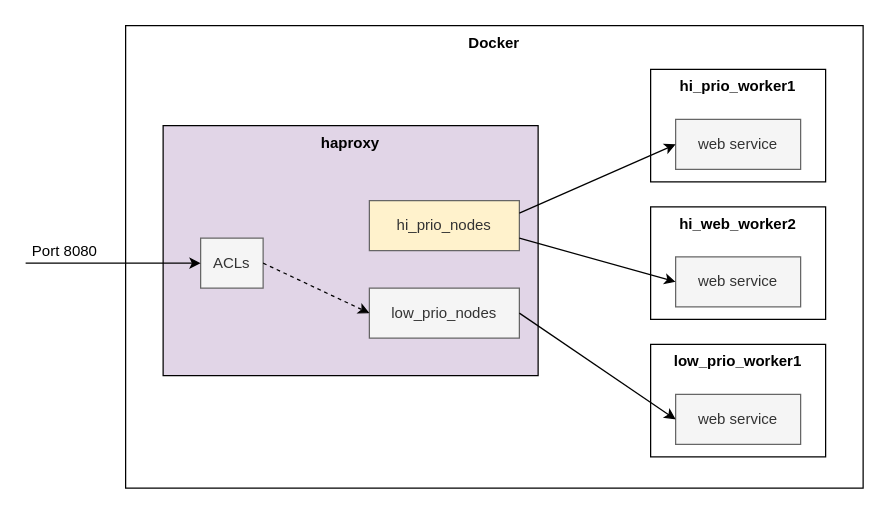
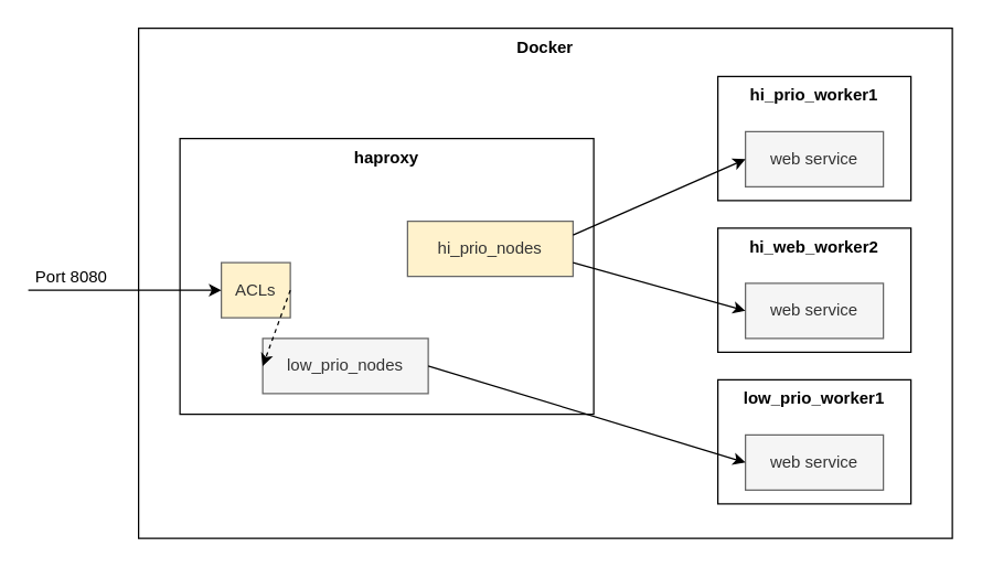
  <mxCell id="0" />
  <mxCell id="1" parent="0" />
  <mxCell id="2" value="&lt;b&gt;Docker&lt;/b&gt;" style="rounded=0;whiteSpace=wrap;html=1;shadow=0;comic=0;fillColor=none;verticalAlign=top;" vertex="1" parent="1"><mxGeometry x="100" y="20" width="590" height="370" as="geometry" /></mxCell>
- <mxCell id="3" value="&lt;b&gt;haproxy&lt;/b&gt;" style="rounded=0;whiteSpace=wrap;html=1;horizontal=1;labelPosition=center;verticalLabelPosition=middle;align=center;verticalAlign=top;shadow=0;comic=0;fillColor=#e1d5e7;" vertex="1" parent="1"><mxGeometry x="130" y="100" width="300" height="200" as="geometry" /></mxCell>
+ <mxCell id="3" value="&lt;b&gt;haproxy&lt;/b&gt;" style="rounded=0;whiteSpace=wrap;html=1;horizontal=1;labelPosition=center;verticalLabelPosition=middle;align=center;verticalAlign=top;shadow=0;comic=0;" vertex="1" parent="1"><mxGeometry x="130" y="100" width="300" height="200" as="geometry" /></mxCell>
  <mxCell id="4" value="hi_prio_nodes" style="rounded=0;whiteSpace=wrap;html=1;comic=0;fillColor=#fff2cc;strokeColor=#666666;fontColor=#333333;" vertex="1" parent="1"><mxGeometry x="295" y="160" width="120" height="40" as="geometry" /></mxCell>
- <mxCell id="5" value="low_prio_nodes" style="rounded=0;whiteSpace=wrap;html=1;comic=0;fillColor=#f5f5f5;strokeColor=#666666;fontColor=#333333;" vertex="1" parent="1"><mxGeometry x="295" y="230" width="120" height="40" as="geometry" /></mxCell>
- <mxCell id="6" value="ACLs" style="rounded=0;whiteSpace=wrap;html=1;comic=0;fillColor=#f5f5f5;strokeColor=#666666;fontColor=#333333;" vertex="1" parent="1"><mxGeometry x="160" y="190" width="50" height="40" as="geometry" /></mxCell>
+ <mxCell id="5" value="low_prio_nodes" style="rounded=0;whiteSpace=wrap;html=1;comic=0;fillColor=#f5f5f5;strokeColor=#666666;fontColor=#333333;" vertex="1" parent="1"><mxGeometry x="190" y="245" width="120" height="40" as="geometry" /></mxCell>
+ <mxCell id="6" value="ACLs" style="rounded=0;whiteSpace=wrap;html=1;comic=0;fillColor=#fff2cc;strokeColor=#666666;fontColor=#333333;" vertex="1" parent="1"><mxGeometry x="160" y="190" width="50" height="40" as="geometry" /></mxCell>
  <mxCell id="7" value="" style="rounded=0;orthogonalLoop=1;jettySize=auto;html=1;entryX=0;entryY=0.5;entryDx=0;entryDy=0;exitX=1;exitY=0.5;exitDx=0;exitDy=0;comic=0;dashed=1;" edge="1" parent="1" source="6" target="5"><mxGeometry relative="1" as="geometry"><mxPoint x="270" y="220" as="sourcePoint" /><mxPoint x="305" y="190" as="targetPoint" /></mxGeometry></mxCell>
  <mxCell id="8" style="edgeStyle=none;rounded=0;orthogonalLoop=1;jettySize=auto;html=1;exitX=0;exitY=0.5;exitDx=0;exitDy=0;comic=0;" edge="1" parent="1" source="3" target="3"><mxGeometry relative="1" as="geometry" /></mxCell>
  <mxCell id="9" value="" style="rounded=0;orthogonalLoop=1;jettySize=auto;html=1;entryX=0;entryY=0.5;entryDx=0;entryDy=0;comic=0;" edge="1" parent="1" target="6"><mxGeometry relative="1" as="geometry"><mxPoint x="20" y="210" as="sourcePoint" /><mxPoint x="195" y="260" as="targetPoint" /></mxGeometry></mxCell>
  <mxCell id="10" value="Port 8080" style="text;html=1;align=center;verticalAlign=middle;resizable=0;points=[];labelBackgroundColor=#ffffff;" vertex="1" connectable="0" parent="9"><mxGeometry x="-0.083" y="1" relative="1" as="geometry"><mxPoint x="-34" y="-9" as="offset" /></mxGeometry></mxCell>
  <mxCell id="11" value="&lt;b&gt;hi_prio_worker1&lt;/b&gt;" style="rounded=0;whiteSpace=wrap;html=1;comic=0;verticalAlign=top;" vertex="1" parent="1"><mxGeometry x="520" y="55" width="140" height="90" as="geometry" /></mxCell>
  <mxCell id="12" value="web service" style="rounded=0;whiteSpace=wrap;html=1;comic=0;fillColor=#f5f5f5;strokeColor=#666666;fontColor=#333333;" vertex="1" parent="1"><mxGeometry x="540" y="95" width="100" height="40" as="geometry" /></mxCell>
  <mxCell id="13" value="&lt;b&gt;hi_web_worker2&lt;/b&gt;" style="rounded=0;whiteSpace=wrap;html=1;comic=0;verticalAlign=top;" vertex="1" parent="1"><mxGeometry x="520" y="165" width="140" height="90" as="geometry" /></mxCell>
  <mxCell id="14" value="web service" style="rounded=0;whiteSpace=wrap;html=1;comic=0;fillColor=#f5f5f5;strokeColor=#666666;fontColor=#333333;" vertex="1" parent="1"><mxGeometry x="540" y="205" width="100" height="40" as="geometry" /></mxCell>
  <mxCell id="15" value="&lt;b&gt;low_prio_worker1&lt;/b&gt;" style="rounded=0;whiteSpace=wrap;html=1;comic=0;verticalAlign=top;" vertex="1" parent="1"><mxGeometry x="520" y="275" width="140" height="90" as="geometry" /></mxCell>
  <mxCell id="16" value="web service" style="rounded=0;whiteSpace=wrap;html=1;comic=0;fillColor=#f5f5f5;strokeColor=#666666;fontColor=#333333;" vertex="1" parent="1"><mxGeometry x="540" y="315" width="100" height="40" as="geometry" /></mxCell>
  <mxCell id="17" value="" style="rounded=0;orthogonalLoop=1;jettySize=auto;html=1;entryX=0;entryY=0.5;entryDx=0;entryDy=0;comic=0;exitX=1;exitY=0.25;exitDx=0;exitDy=0;" edge="1" parent="1" source="4" target="12"><mxGeometry relative="1" as="geometry"><mxPoint x="490" y="170" as="targetPoint" /></mxGeometry></mxCell>
  <mxCell id="18" value="" style="rounded=0;orthogonalLoop=1;jettySize=auto;html=1;entryX=0;entryY=0.5;entryDx=0;entryDy=0;exitX=1;exitY=0.5;exitDx=0;exitDy=0;comic=0;" edge="1" parent="1" source="5" target="16"><mxGeometry relative="1" as="geometry"><mxPoint x="410" y="270" as="sourcePoint" /><mxPoint x="550" y="290" as="targetPoint" /></mxGeometry></mxCell>
  <mxCell id="19" value="" style="rounded=0;orthogonalLoop=1;jettySize=auto;html=1;entryX=0;entryY=0.5;entryDx=0;entryDy=0;exitX=1;exitY=0.75;exitDx=0;exitDy=0;comic=0;" edge="1" parent="1" source="4" target="14"><mxGeometry relative="1" as="geometry"><mxPoint x="420" y="171" as="sourcePoint" /><mxPoint x="560" y="150" as="targetPoint" /></mxGeometry></mxCell>
